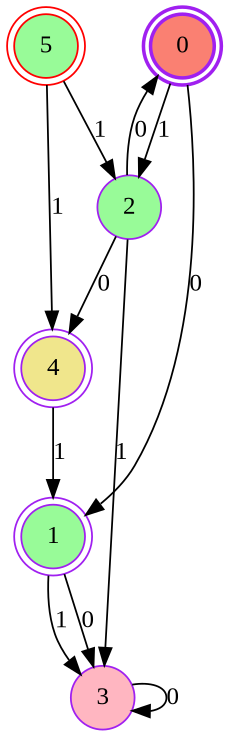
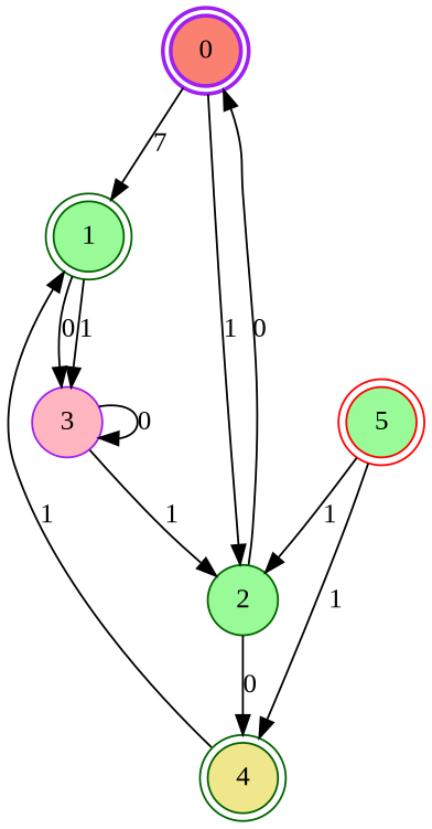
  digraph {
    fontname="Liberation Serif"
    node [color=purple fillcolor=palegreen fontname="Liberation Serif" peripheries=2 shape=circle style=filled]
    edge [fontname="Liberation Serif"]
    0 [fillcolor=salmon style="bold,filled"]
-   1
-   2 [peripheries=""]
+   1 [color=darkgreen]
+   2 [color=darkgreen peripheries=""]
    3 [fillcolor=lightpink peripheries=""]
-   4 [fillcolor=khaki]
+   4 [color=darkgreen fillcolor=khaki]
    5 [color=red]
-   0 -> 1 [label=0]
+   0 -> 1 [label=7]
    0 -> 2 [label=1]
    1 -> 3 [label=0]
    1 -> 3 [label=1]
    2 -> 0 [label=0]
    2 -> 4 [label=0]
-   2 -> 3 [label=1]
+   3 -> 2 [label=1]
    3 -> 3 [label=0]
    4 -> 1 [label=1]
    5 -> 2 [label=1]
    5 -> 4 [label=1]
  }
